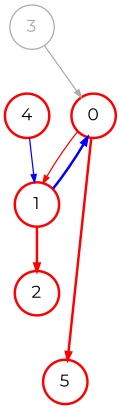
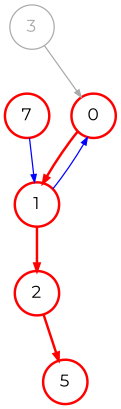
  digraph {
    fontname=Montserrat
    normalize=true
    scale=1.0
    splines=line
    node [color=red fontname=Montserrat shape=circle style=bold]
    edge [arrowsize=0.6 color=red fontname=Montserrat fontsize=9]
    3 [color="#aaaaaa" fontcolor="#aaaaaa" style=""]
    0
    1
    2
    5
-   4
+   4 [label=7]
    3 -> 0 [color="#aaaaaa"]
-   0 -> 1 [style=solid]
-   1 -> 0 [color=blue style=bold]
+   0 -> 1 [style=bold]
+   1 -> 0 [color=blue]
    1 -> 2 [style=bold]
    2 -> 3 [style=invis color=""]
-   0 -> 5 [style=bold]
+   2 -> 5 [style=bold]
    4 -> 1 [color=blue]
  }
